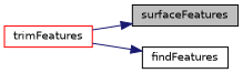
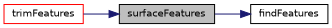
  digraph {
    rankdir=LR
    node [color=black fontname=Helvetica fontsize=10 shape=record]
    edge [color=midnightblue fontname=Helvetica fontsize=10 labelfontname=Helvetica labelfontsize=10 style=solid]
    n1 [fillcolor=grey75 fontcolor=black height=0.2 label=surfaceFeatures style=filled width=0.4]
    n2 [height=0.2 label=findFeatures width=0.4]
    n3 [color=red height=0.2 label=trimFeatures width=0.4]
-   n3 -> n2
+   n1 -> n2
    n3 -> n1
  }
